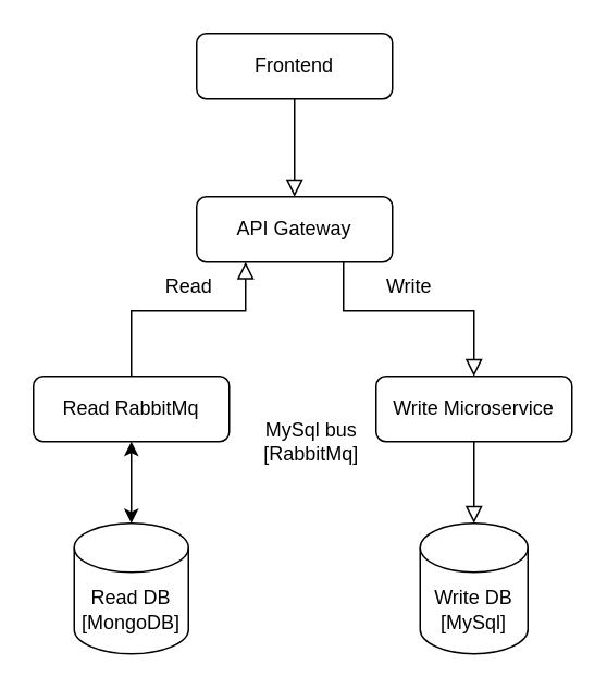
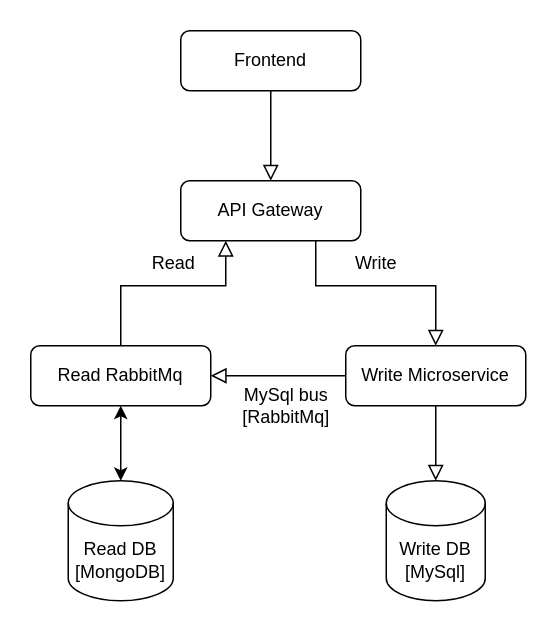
  <mxCell id="0" />
  <mxCell id="1" parent="0" />
  <mxCell id="2" value="" style="rounded=0;html=1;jettySize=auto;orthogonalLoop=1;fontSize=11;endArrow=block;endFill=0;endSize=8;strokeWidth=1;shadow=0;labelBackgroundColor=none;edgeStyle=orthogonalEdgeStyle;" parent="1" source="3" edge="1"><mxGeometry relative="1" as="geometry"><mxPoint x="180" y="120" as="targetPoint" /><Array as="points"><mxPoint x="180" y="120" /></Array></mxGeometry></mxCell>
  <mxCell id="3" value="Frontend" style="rounded=1;whiteSpace=wrap;html=1;fontSize=12;glass=0;strokeWidth=1;shadow=0;" parent="1" vertex="1"><mxGeometry x="120" y="20" width="120" height="40" as="geometry" /></mxCell>
  <mxCell id="4" value="API Gateway" style="rounded=1;whiteSpace=wrap;html=1;fontSize=12;glass=0;strokeWidth=1;shadow=0;" parent="1" vertex="1"><mxGeometry x="120" y="120" width="120" height="40" as="geometry" /></mxCell>
  <mxCell id="5" value="Write Microservice" style="rounded=1;whiteSpace=wrap;html=1;fontSize=12;glass=0;strokeWidth=1;shadow=0;" vertex="1" parent="1"><mxGeometry x="230" y="230" width="120" height="40" as="geometry" /></mxCell>
  <mxCell id="6" value="Write DB&lt;br&gt;[MySql]" style="shape=cylinder3;whiteSpace=wrap;html=1;boundedLbl=1;backgroundOutline=1;size=15;rotation=0;" vertex="1" parent="1"><mxGeometry x="257" y="320" width="66" height="80" as="geometry" /></mxCell>
  <mxCell id="7" value="Read DB&lt;br&gt;[MongoDB]" style="shape=cylinder3;whiteSpace=wrap;html=1;boundedLbl=1;backgroundOutline=1;size=15;rotation=0;" vertex="1" parent="1"><mxGeometry x="45" y="320" width="70" height="80" as="geometry" /></mxCell>
  <mxCell id="8" value="Read RabbitMq" style="rounded=1;whiteSpace=wrap;html=1;fontSize=12;glass=0;strokeWidth=1;shadow=0;" vertex="1" parent="1"><mxGeometry x="20" y="230" width="120" height="40" as="geometry" /></mxCell>
  <mxCell id="9" value="" style="rounded=0;html=1;jettySize=auto;orthogonalLoop=1;fontSize=11;endArrow=block;endFill=0;endSize=8;strokeWidth=1;shadow=0;labelBackgroundColor=none;edgeStyle=orthogonalEdgeStyle;exitX=0.5;exitY=0;exitDx=0;exitDy=0;entryX=0.25;entryY=1;entryDx=0;entryDy=0;" edge="1" parent="1" source="8" target="4"><mxGeometry relative="1" as="geometry"><mxPoint x="190" y="50" as="sourcePoint" /><mxPoint x="190" y="130" as="targetPoint" /><Array as="points"><mxPoint x="80" y="190" /><mxPoint x="150" y="190" /></Array></mxGeometry></mxCell>
  <mxCell id="10" value="" style="rounded=0;html=1;jettySize=auto;orthogonalLoop=1;fontSize=11;endArrow=block;endFill=0;endSize=8;strokeWidth=1;shadow=0;labelBackgroundColor=none;edgeStyle=orthogonalEdgeStyle;exitX=0.75;exitY=1;exitDx=0;exitDy=0;" edge="1" parent="1" source="4"><mxGeometry relative="1" as="geometry"><mxPoint x="230" y="207" as="sourcePoint" /><mxPoint x="290" y="230" as="targetPoint" /><Array as="points"><mxPoint x="210" y="190" /><mxPoint x="290" y="190" /></Array></mxGeometry></mxCell>
+ <mxCell id="11" value="" style="rounded=0;html=1;jettySize=auto;orthogonalLoop=1;fontSize=11;endArrow=block;endFill=0;endSize=8;strokeWidth=1;shadow=0;labelBackgroundColor=none;edgeStyle=orthogonalEdgeStyle;exitX=0;exitY=0.5;exitDx=0;exitDy=0;entryX=1;entryY=0.5;entryDx=0;entryDy=0;" edge="1" parent="1" source="5" target="8"><mxGeometry relative="1" as="geometry"><mxPoint x="170" y="290" as="sourcePoint" /><mxPoint x="250" y="360" as="targetPoint" /><Array as="points"><mxPoint x="220" y="250" /><mxPoint x="220" y="250" /></Array></mxGeometry></mxCell>
  <mxCell id="12" value="" style="rounded=0;html=1;jettySize=auto;orthogonalLoop=1;fontSize=11;endArrow=block;endFill=0;endSize=8;strokeWidth=1;shadow=0;labelBackgroundColor=none;edgeStyle=orthogonalEdgeStyle;entryX=0.5;entryY=0;entryDx=0;entryDy=0;" edge="1" parent="1"><mxGeometry relative="1" as="geometry"><mxPoint x="290" y="270" as="sourcePoint" /><mxPoint x="290" y="320" as="targetPoint" /><Array as="points"><mxPoint x="290" y="280" /><mxPoint x="290" y="280" /></Array></mxGeometry></mxCell>
  <mxCell id="13" value="Write" style="text;html=1;align=center;verticalAlign=middle;resizable=0;points=[];autosize=1;strokeColor=none;fillColor=none;" vertex="1" parent="1"><mxGeometry x="225" y="160" width="50" height="30" as="geometry" /></mxCell>
  <mxCell id="14" value="" style="endArrow=classic;startArrow=classic;html=1;rounded=0;entryX=0.5;entryY=1;entryDx=0;entryDy=0;" edge="1" parent="1" target="8"><mxGeometry width="50" height="50" relative="1" as="geometry"><mxPoint x="80" y="320" as="sourcePoint" /><mxPoint x="130" y="270" as="targetPoint" /></mxGeometry></mxCell>
  <mxCell id="15" value="Read" style="text;html=1;align=center;verticalAlign=middle;resizable=0;points=[];autosize=1;strokeColor=none;fillColor=none;" vertex="1" parent="1"><mxGeometry x="90" y="160" width="50" height="30" as="geometry" /></mxCell>
  <mxCell id="16" value="MySql bus&lt;br&gt;[RabbitMq]" style="text;html=1;align=center;verticalAlign=middle;resizable=0;points=[];autosize=1;strokeColor=none;fillColor=none;" vertex="1" parent="1"><mxGeometry x="150" y="250" width="80" height="40" as="geometry" /></mxCell>
